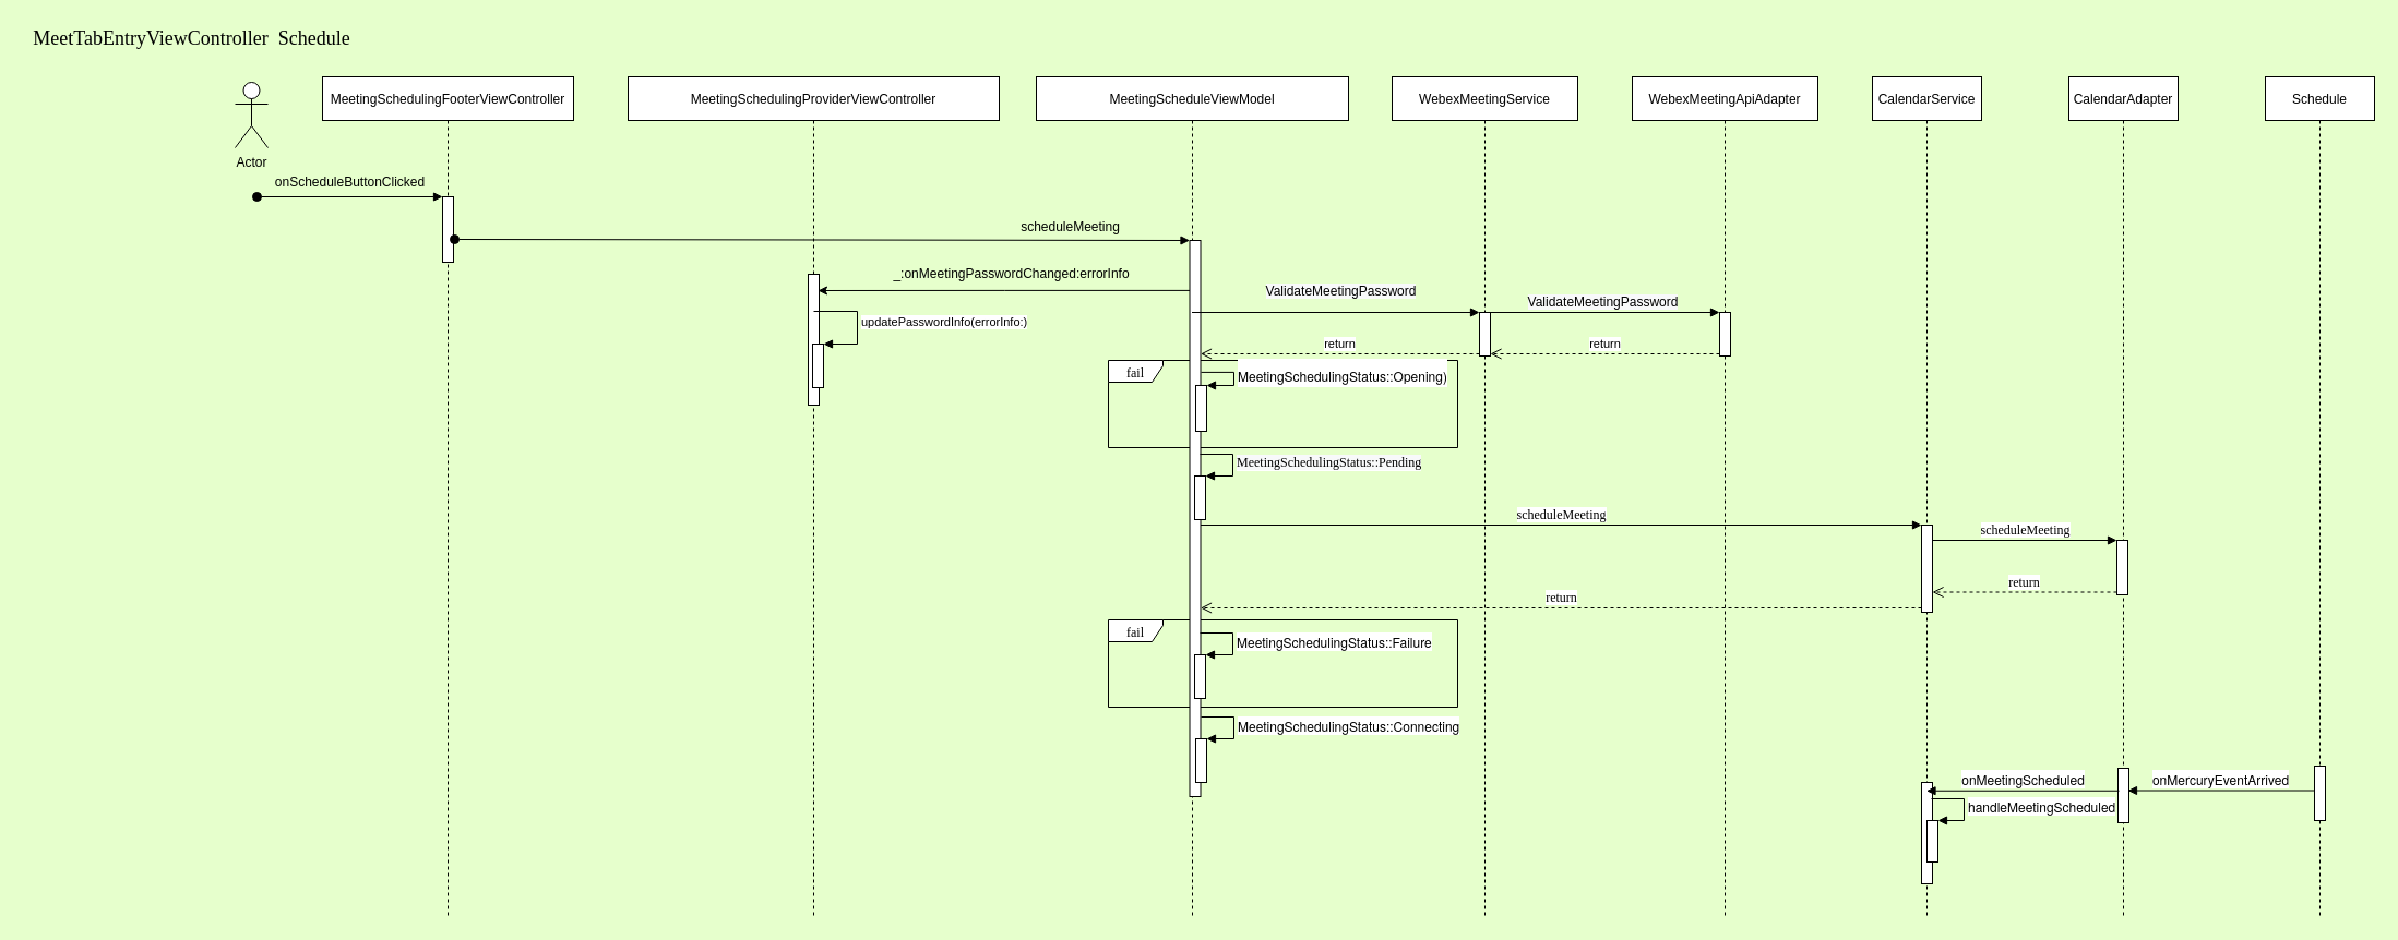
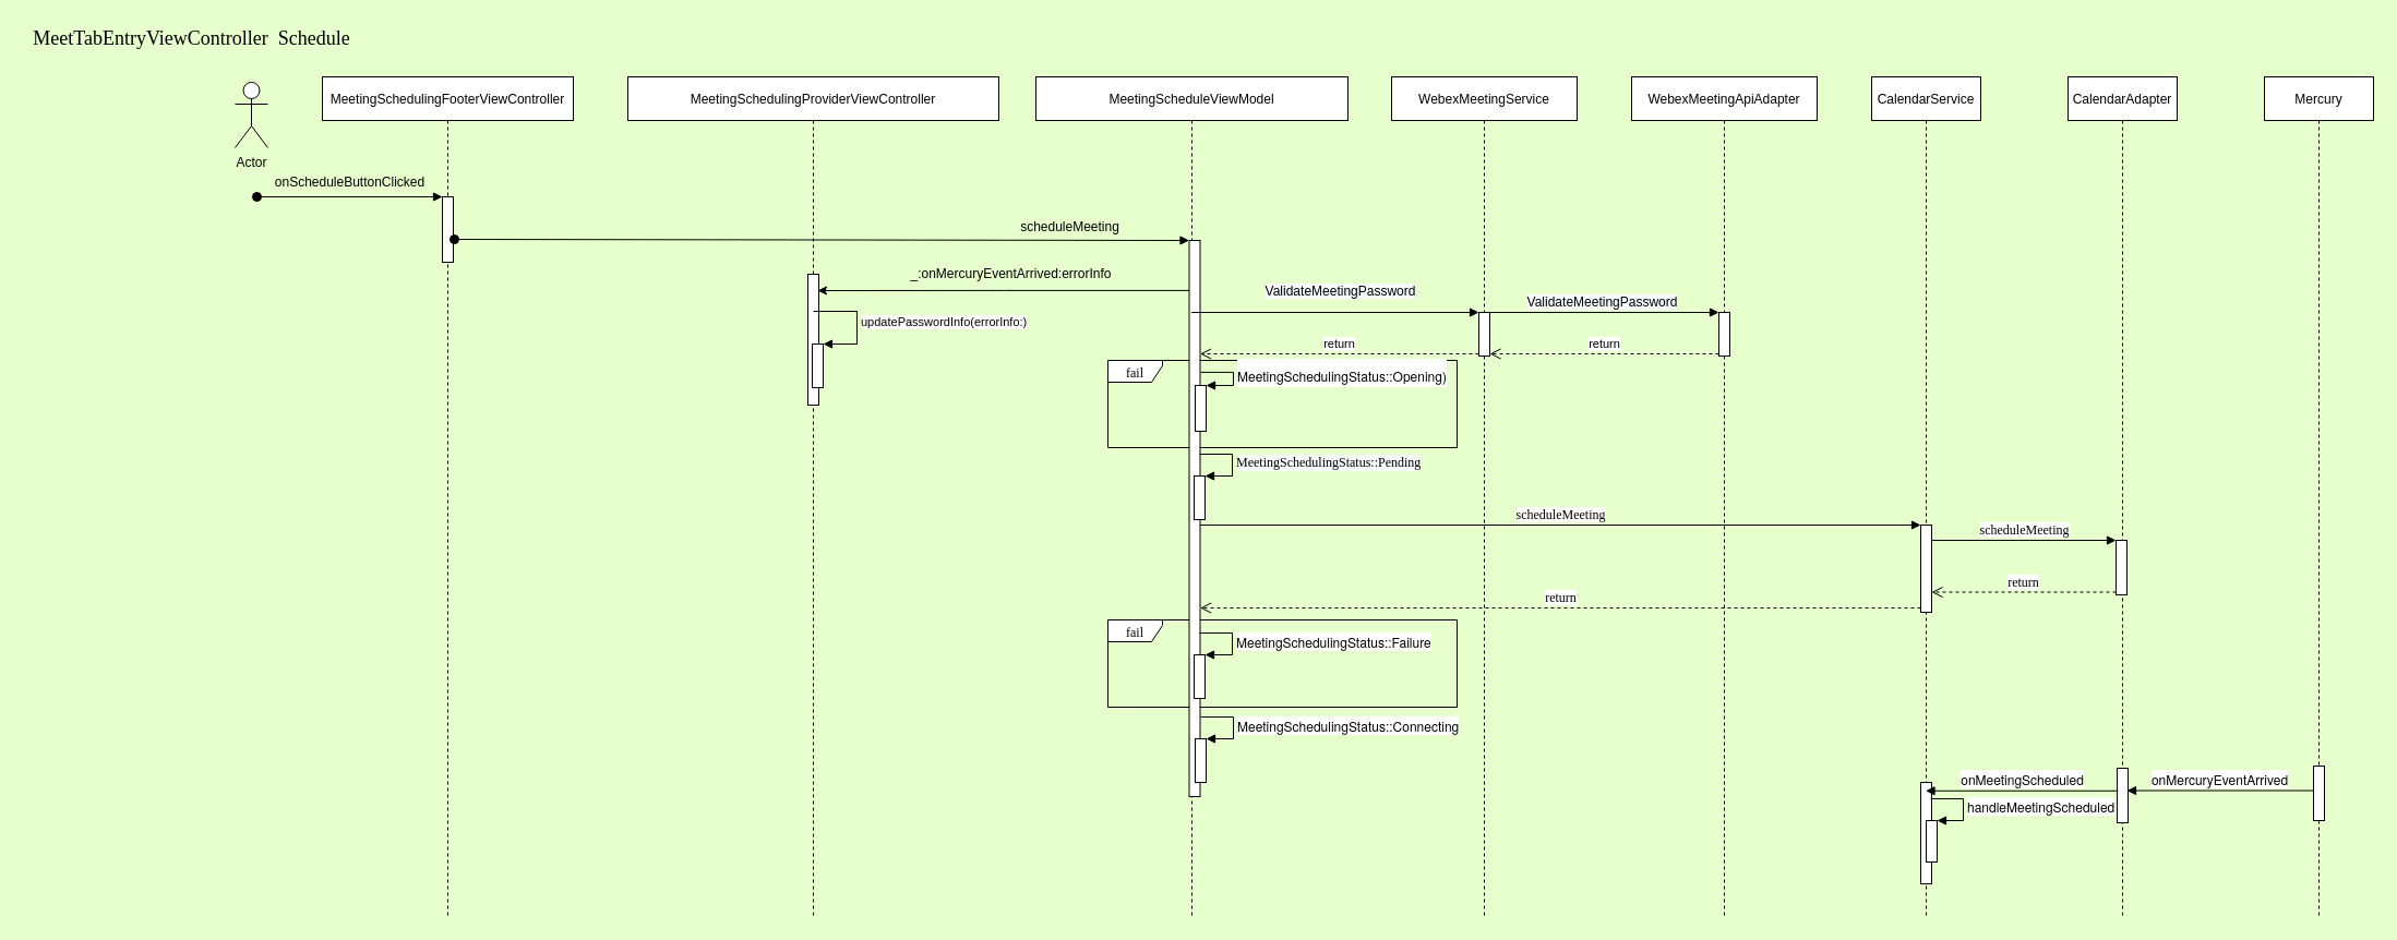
  <mxCell id="0" />
  <mxCell id="1" parent="0" />
  <mxCell id="2" value="&lt;font style=&quot;font-size: 12px&quot;&gt;fail&lt;/font&gt;" style="shape=umlFrame;whiteSpace=wrap;html=1;fontFamily=Lucida Console;fontSize=18;width=50;height=20;" vertex="1" parent="1"><mxGeometry x="1015" y="568" width="320" height="80" as="geometry" /></mxCell>
  <mxCell id="3" value="" style="edgeStyle=orthogonalEdgeStyle;rounded=0;orthogonalLoop=1;jettySize=auto;html=1;entryX=0.9;entryY=0.125;entryDx=0;entryDy=0;entryPerimeter=0;exitX=0.164;exitY=0.09;exitDx=0;exitDy=0;exitPerimeter=0;" edge="1" parent="1" source="6" target="31"><mxGeometry relative="1" as="geometry"><mxPoint x="1109.5" y="249" as="sourcePoint" /><mxPoint x="809.5" y="249" as="targetPoint" /><Array as="points" /></mxGeometry></mxCell>
  <mxCell id="4" value="MeetingScheduleViewModel" style="shape=umlLifeline;perimeter=lifelinePerimeter;container=1;collapsible=0;recursiveResize=0;rounded=0;shadow=0;strokeWidth=1;" parent="1" vertex="1"><mxGeometry x="949" y="70" width="286" height="770" as="geometry" /></mxCell>
  <mxCell id="5" value="&lt;font style=&quot;font-size: 12px&quot;&gt;fail&lt;/font&gt;" style="shape=umlFrame;whiteSpace=wrap;html=1;fontFamily=Lucida Console;fontSize=18;width=50;height=20;" vertex="1" parent="4"><mxGeometry x="66" y="260" width="320" height="80" as="geometry" /></mxCell>
  <mxCell id="6" value="" style="html=1;points=[];perimeter=orthogonalPerimeter;" vertex="1" parent="4"><mxGeometry x="140.5" y="150" width="10" height="510" as="geometry" /></mxCell>
  <mxCell id="7" value="&lt;p class=&quot;p1&quot; style=&quot;margin: 0px ; font-stretch: normal ; line-height: normal ; font-family: &amp;#34;helvetica neue&amp;#34;&quot;&gt;&lt;font style=&quot;font-size: 12px&quot;&gt;MeetingSchedulingStatus::Opening)&lt;/font&gt;&lt;/p&gt;" style="edgeStyle=orthogonalEdgeStyle;html=1;align=left;spacingLeft=2;endArrow=block;rounded=0;entryX=1;entryY=0;fontFamily=Lucida Console;fontSize=18;" edge="1" target="8" parent="4"><mxGeometry x="-0.106" relative="1" as="geometry"><mxPoint x="151" y="270.911" as="sourcePoint" /><Array as="points"><mxPoint x="181" y="270.911" /></Array><mxPoint as="offset" /></mxGeometry></mxCell>
  <mxCell id="8" value="" style="html=1;points=[];perimeter=orthogonalPerimeter;fontFamily=Lucida Console;fontSize=18;" vertex="1" parent="4"><mxGeometry x="146" y="282.98" width="10" height="42.02" as="geometry" /></mxCell>
  <mxCell id="9" value="CalendarService" style="shape=umlLifeline;perimeter=lifelinePerimeter;container=1;collapsible=0;recursiveResize=0;rounded=0;shadow=0;strokeWidth=1;" parent="1" vertex="1"><mxGeometry x="1715" y="70" width="100" height="770" as="geometry" /></mxCell>
  <mxCell id="10" value="" style="html=1;points=[];perimeter=orthogonalPerimeter;fontFamily=Lucida Console;fontSize=12;" vertex="1" parent="9"><mxGeometry x="45" y="411" width="10" height="80" as="geometry" /></mxCell>
  <mxCell id="11" value="" style="html=1;points=[];perimeter=orthogonalPerimeter;fontFamily=Lucida Console;fontSize=12;" vertex="1" parent="9"><mxGeometry x="45" y="647" width="10" height="93" as="geometry" /></mxCell>
  <mxCell id="12" value="CalendarAdapter" style="shape=umlLifeline;perimeter=lifelinePerimeter;container=1;collapsible=0;recursiveResize=0;rounded=0;shadow=0;strokeWidth=1;" vertex="1" parent="1"><mxGeometry x="1895" y="70" width="100" height="770" as="geometry" /></mxCell>
  <mxCell id="13" value="" style="html=1;points=[];perimeter=orthogonalPerimeter;fontFamily=Lucida Console;fontSize=12;" vertex="1" parent="12"><mxGeometry x="44" y="425" width="10" height="50" as="geometry" /></mxCell>
  <mxCell id="14" value="MeetingSchedulingFooterViewController" style="shape=umlLifeline;perimeter=lifelinePerimeter;container=1;collapsible=0;recursiveResize=0;rounded=0;shadow=0;strokeWidth=1;" vertex="1" parent="1"><mxGeometry x="295" y="70" width="230" height="770" as="geometry" /></mxCell>
  <mxCell id="15" value="" style="html=1;points=[];perimeter=orthogonalPerimeter;" vertex="1" parent="14"><mxGeometry x="110" y="110" width="10" height="60" as="geometry" /></mxCell>
  <mxCell id="16" value="" style="html=1;verticalAlign=bottom;startArrow=oval;endArrow=block;startSize=8;rounded=0;" edge="1" target="15" parent="14"><mxGeometry relative="1" as="geometry"><mxPoint x="-60" y="110" as="sourcePoint" /></mxGeometry></mxCell>
  <mxCell id="17" value="onScheduleButtonClicked" style="text;html=1;align=center;verticalAlign=middle;resizable=0;points=[];autosize=1;strokeColor=none;fillColor=none;" vertex="1" parent="14"><mxGeometry x="-50" y="87" width="150" height="20" as="geometry" /></mxCell>
  <mxCell id="18" value="WebexMeetingService" style="shape=umlLifeline;perimeter=lifelinePerimeter;container=1;collapsible=0;recursiveResize=0;rounded=0;shadow=0;strokeWidth=1;" vertex="1" parent="1"><mxGeometry x="1275" y="70" width="170" height="770" as="geometry" /></mxCell>
  <mxCell id="19" value="" style="html=1;points=[];perimeter=orthogonalPerimeter;" vertex="1" parent="18"><mxGeometry x="80" y="216" width="10" height="40" as="geometry" /></mxCell>
  <mxCell id="20" value="WebexMeetingApiAdapter" style="shape=umlLifeline;perimeter=lifelinePerimeter;container=1;collapsible=0;recursiveResize=0;rounded=0;shadow=0;strokeWidth=1;" vertex="1" parent="1"><mxGeometry x="1495" y="70" width="170" height="770" as="geometry" /></mxCell>
  <mxCell id="21" value="" style="html=1;points=[];perimeter=orthogonalPerimeter;" vertex="1" parent="20"><mxGeometry x="80" y="216" width="10" height="40" as="geometry" /></mxCell>
  <mxCell id="22" value="&lt;span style=&quot;color: rgba(0 , 0 , 0 , 0) ; font-family: monospace ; font-size: 0px&quot;&gt;%3CmxGraphModel%3E%3Croot%3E%3CmxCell%20id%3D%220%22%2F%3E%3CmxCell%20id%3D%221%22%20parent%3D%220%22%2F%3E%3CmxCell%20id%3D%222%22%20value%3D%22ValidateMeetingPassword%22%20style%3D%22text%3Bhtml%3D1%3Balign%3Dcenter%3BverticalAlign%3Dmiddle%3Bresizable%3D0%3Bpoints%3D%5B%5D%3Bautosize%3D1%3BstrokeColor%3Dnone%3BfillColor%3Dnone%3B%22%20vertex%3D%221%22%20parent%3D%221%22%3E%3CmxGeometry%20x%3D%22340%22%20y%3D%22190%22%20width%3D%22150%22%20height%3D%2220%22%20as%3D%22geometry%22%2F%3E%3C%2FmxCell%3E%3C%2Froot%3E%3C%2FmxGraphModel%3E&lt;/span&gt;" style="text;html=1;align=center;verticalAlign=middle;resizable=0;points=[];autosize=1;strokeColor=none;fillColor=none;" vertex="1" parent="1"><mxGeometry x="925" y="190" width="20" height="20" as="geometry" /></mxCell>
  <mxCell id="23" value="scheduleMeeting" style="text;html=1;align=center;verticalAlign=middle;resizable=0;points=[];autosize=1;strokeColor=none;fillColor=none;" vertex="1" parent="1"><mxGeometry x="925" y="198" width="110" height="20" as="geometry" /></mxCell>
  <mxCell id="24" value="Actor" style="shape=umlActor;verticalLabelPosition=bottom;verticalAlign=top;html=1;" vertex="1" parent="1"><mxGeometry x="215" y="75" width="30" height="60" as="geometry" /></mxCell>
  <mxCell id="25" value="" style="html=1;verticalAlign=bottom;startArrow=oval;endArrow=block;startSize=8;rounded=0;exitX=1.1;exitY=0.65;exitDx=0;exitDy=0;exitPerimeter=0;" edge="1" target="6" parent="1" source="15"><mxGeometry relative="1" as="geometry"><mxPoint x="1045" y="220" as="sourcePoint" /></mxGeometry></mxCell>
  <mxCell id="26" value="&lt;span style=&quot;font-size: 12px ; background-color: rgb(248 , 249 , 250)&quot;&gt;ValidateMeetingPassword&lt;/span&gt;" style="html=1;verticalAlign=bottom;endArrow=block;entryX=0;entryY=0;rounded=0;" edge="1" target="19" parent="1" source="4"><mxGeometry x="0.022" y="10" relative="1" as="geometry"><mxPoint x="1095" y="290" as="sourcePoint" /><mxPoint x="1" as="offset" /></mxGeometry></mxCell>
  <mxCell id="27" value="return" style="html=1;verticalAlign=bottom;endArrow=open;dashed=1;endSize=8;exitX=0;exitY=0.95;rounded=0;" edge="1" source="19" parent="1" target="6"><mxGeometry relative="1" as="geometry"><mxPoint x="1109.5" y="324" as="targetPoint" /></mxGeometry></mxCell>
  <mxCell id="28" value="&lt;span style=&quot;font-size: 12px ; background-color: rgb(248 , 249 , 250)&quot;&gt;ValidateMeetingPassword&lt;/span&gt;" style="html=1;verticalAlign=bottom;endArrow=block;entryX=0;entryY=0;rounded=0;" edge="1" target="21" parent="1"><mxGeometry relative="1" as="geometry"><mxPoint x="1359.5" y="286" as="sourcePoint" /></mxGeometry></mxCell>
  <mxCell id="29" value="return" style="html=1;verticalAlign=bottom;endArrow=open;dashed=1;endSize=8;exitX=0;exitY=0.95;rounded=0;" edge="1" source="21" parent="1"><mxGeometry relative="1" as="geometry"><mxPoint x="1365" y="324" as="targetPoint" /></mxGeometry></mxCell>
  <mxCell id="30" value="MeetingSchedulingProviderViewController" style="shape=umlLifeline;perimeter=lifelinePerimeter;container=1;collapsible=0;recursiveResize=0;rounded=0;shadow=0;strokeWidth=1;" vertex="1" parent="1"><mxGeometry x="575" y="70" width="340" height="770" as="geometry" /></mxCell>
  <mxCell id="31" value="" style="html=1;points=[];perimeter=orthogonalPerimeter;" vertex="1" parent="30"><mxGeometry x="165" y="181" width="10" height="120" as="geometry" /></mxCell>
- <mxCell id="32" value="_:onMeetingPasswordChanged:errorInfo" style="text;html=1;align=center;verticalAlign=middle;resizable=0;points=[];autosize=1;strokeColor=none;fillColor=none;" vertex="1" parent="30"><mxGeometry x="236" y="171" width="230" height="20" as="geometry" /></mxCell>
+ <mxCell id="32" value="_:onMercuryEventArrived:errorInfo" style="text;html=1;align=center;verticalAlign=middle;resizable=0;points=[];autosize=1;strokeColor=none;fillColor=none;" vertex="1" parent="30"><mxGeometry x="236" y="171" width="230" height="20" as="geometry" /></mxCell>
  <mxCell id="33" value="" style="html=1;points=[];perimeter=orthogonalPerimeter;" vertex="1" parent="30"><mxGeometry x="169" y="245" width="10" height="40" as="geometry" /></mxCell>
  <mxCell id="34" value="updatePasswordInfo(errorInfo:)" style="edgeStyle=orthogonalEdgeStyle;html=1;align=left;spacingLeft=2;endArrow=block;rounded=0;entryX=1;entryY=0;" edge="1" target="33" parent="30"><mxGeometry x="-0.01" relative="1" as="geometry"><mxPoint x="170" y="215" as="sourcePoint" /><Array as="points"><mxPoint x="210" y="215" /><mxPoint x="210" y="245" /></Array><mxPoint as="offset" /></mxGeometry></mxCell>
  <mxCell id="35" value="&lt;font face=&quot;Lucida Console&quot;&gt;MeetTabEntryViewController&amp;nbsp; Schedule&lt;/font&gt;" style="text;html=1;align=center;verticalAlign=middle;resizable=0;points=[];autosize=1;strokeColor=none;fillColor=none;fontSize=18;fontFamily=Lucida Console;" vertex="1" parent="1"><mxGeometry x="20" y="20" width="310" height="30" as="geometry" /></mxCell>
  <mxCell id="36" value="scheduleMeeting" style="html=1;verticalAlign=bottom;endArrow=block;entryX=0;entryY=0;rounded=0;fontFamily=Lucida Console;fontSize=12;" edge="1" target="10" parent="1"><mxGeometry relative="1" as="geometry"><mxPoint x="1099.5" y="481" as="sourcePoint" /></mxGeometry></mxCell>
  <mxCell id="37" value="return" style="html=1;verticalAlign=bottom;endArrow=open;dashed=1;endSize=8;exitX=0;exitY=0.95;rounded=0;fontFamily=Lucida Console;fontSize=12;" edge="1" source="10" parent="1"><mxGeometry relative="1" as="geometry"><mxPoint x="1099.5" y="557" as="targetPoint" /></mxGeometry></mxCell>
  <mxCell id="38" value="scheduleMeeting" style="html=1;verticalAlign=bottom;endArrow=block;entryX=0;entryY=0;rounded=0;fontFamily=Lucida Console;fontSize=12;" edge="1" target="13" parent="1" source="10"><mxGeometry relative="1" as="geometry"><mxPoint x="1775" y="495" as="sourcePoint" /></mxGeometry></mxCell>
  <mxCell id="39" value="return" style="html=1;verticalAlign=bottom;endArrow=open;dashed=1;endSize=8;exitX=0;exitY=0.95;rounded=0;fontFamily=Lucida Console;fontSize=12;" edge="1" source="13" parent="1" target="10"><mxGeometry relative="1" as="geometry"><mxPoint x="1765" y="543" as="targetPoint" /></mxGeometry></mxCell>
  <mxCell id="40" value="" style="html=1;points=[];perimeter=orthogonalPerimeter;fontFamily=Lucida Console;fontSize=12;" vertex="1" parent="1"><mxGeometry x="1094" y="436" width="10" height="40" as="geometry" /></mxCell>
  <mxCell id="41" value="&lt;span style=&quot;text-align: center ; background-color: rgb(248 , 249 , 250)&quot;&gt;MeetingSchedulingStatus::Pending&lt;/span&gt;" style="edgeStyle=orthogonalEdgeStyle;html=1;align=left;spacingLeft=2;endArrow=block;rounded=0;entryX=1;entryY=0;fontFamily=Lucida Console;fontSize=12;" edge="1" target="40" parent="1"><mxGeometry relative="1" as="geometry"><mxPoint x="1099" y="416" as="sourcePoint" /><Array as="points"><mxPoint x="1129" y="416" /></Array></mxGeometry></mxCell>
  <mxCell id="42" value="" style="html=1;points=[];perimeter=orthogonalPerimeter;fontFamily=Lucida Console;fontSize=12;" vertex="1" parent="1"><mxGeometry x="1094" y="600" width="10" height="40" as="geometry" /></mxCell>
  <mxCell id="43" value="&lt;p class=&quot;p1&quot; style=&quot;margin: 0px ; font-stretch: normal ; line-height: normal ; font-family: &amp;#34;helvetica neue&amp;#34;&quot;&gt;&lt;font style=&quot;font-size: 12px&quot;&gt;MeetingSchedulingStatus::Failure&lt;/font&gt;&lt;/p&gt;" style="edgeStyle=orthogonalEdgeStyle;html=1;align=left;spacingLeft=2;endArrow=block;rounded=0;entryX=1;entryY=0;fontFamily=Lucida Console;fontSize=12;" edge="1" target="42" parent="1"><mxGeometry relative="1" as="geometry"><mxPoint x="1099" y="580" as="sourcePoint" /><Array as="points"><mxPoint x="1129" y="580" /></Array></mxGeometry></mxCell>
  <mxCell id="44" value="" style="html=1;points=[];perimeter=orthogonalPerimeter;fontFamily=Lucida Console;fontSize=12;" vertex="1" parent="1"><mxGeometry x="1095" y="677" width="10" height="40" as="geometry" /></mxCell>
  <mxCell id="45" value="&lt;p class=&quot;p1&quot; style=&quot;margin: 0px ; font-stretch: normal ; line-height: normal ; font-family: &amp;#34;helvetica neue&amp;#34;&quot;&gt;&lt;font style=&quot;font-size: 12px&quot;&gt;MeetingSchedulingStatus::Connecting&lt;/font&gt;&lt;/p&gt;" style="edgeStyle=orthogonalEdgeStyle;html=1;align=left;spacingLeft=2;endArrow=block;rounded=0;entryX=1;entryY=0;fontFamily=Lucida Console;fontSize=12;" edge="1" target="44" parent="1"><mxGeometry relative="1" as="geometry"><mxPoint x="1100" y="657" as="sourcePoint" /><Array as="points"><mxPoint x="1130" y="657" /></Array></mxGeometry></mxCell>
- <mxCell id="46" value="Schedule" style="shape=umlLifeline;perimeter=lifelinePerimeter;container=1;collapsible=0;recursiveResize=0;rounded=0;shadow=0;strokeWidth=1;" vertex="1" parent="1"><mxGeometry x="2075" y="70" width="100" height="770" as="geometry" /></mxCell>
+ <mxCell id="46" value="Mercury" style="shape=umlLifeline;perimeter=lifelinePerimeter;container=1;collapsible=0;recursiveResize=0;rounded=0;shadow=0;strokeWidth=1;" vertex="1" parent="1"><mxGeometry x="2075" y="70" width="100" height="770" as="geometry" /></mxCell>
  <mxCell id="47" value="" style="html=1;points=[];perimeter=orthogonalPerimeter;fontFamily=Lucida Console;fontSize=12;" vertex="1" parent="46"><mxGeometry x="45" y="632" width="10" height="50" as="geometry" /></mxCell>
  <mxCell id="48" value="&lt;p class=&quot;p1&quot; style=&quot;margin: 0px ; font-stretch: normal ; line-height: normal ; font-family: &amp;#34;helvetica neue&amp;#34;&quot;&gt;&lt;font style=&quot;font-size: 12px&quot;&gt;onMercuryEventArrived&lt;/font&gt;&lt;/p&gt;" style="html=1;verticalAlign=bottom;endArrow=block;rounded=0;fontFamily=Lucida Console;fontSize=12;entryX=0.9;entryY=0.41;entryDx=0;entryDy=0;entryPerimeter=0;" edge="1" parent="1" source="47" target="50"><mxGeometry width="80" relative="1" as="geometry"><mxPoint x="2120" y="726" as="sourcePoint" /><mxPoint x="1945" y="727" as="targetPoint" /></mxGeometry></mxCell>
  <mxCell id="49" value="" style="group" vertex="1" connectable="0" parent="1"><mxGeometry x="1820" y="670" width="159" height="80" as="geometry" /></mxCell>
  <mxCell id="50" value="" style="html=1;points=[];perimeter=orthogonalPerimeter;fontFamily=Lucida Console;fontSize=12;" vertex="1" parent="49"><mxGeometry x="120" y="34" width="10" height="50" as="geometry" /></mxCell>
  <mxCell id="51" value="&lt;p class=&quot;p1&quot; style=&quot;margin: 0px ; font-stretch: normal ; line-height: normal ; font-family: &amp;#34;helvetica neue&amp;#34;&quot;&gt;&lt;font style=&quot;font-size: 12px&quot;&gt;onMeetingScheduled&lt;/font&gt;&lt;/p&gt;" style="html=1;verticalAlign=bottom;endArrow=block;rounded=0;fontFamily=Lucida Console;fontSize=12;exitX=0.5;exitY=0.862;exitDx=0;exitDy=0;exitPerimeter=0;" edge="1" target="9" parent="49"><mxGeometry relative="1" as="geometry"><mxPoint x="121" y="54.74" as="sourcePoint" /><mxPoint x="-4" y="54" as="targetPoint" /></mxGeometry></mxCell>
  <mxCell id="52" value="" style="html=1;points=[];perimeter=orthogonalPerimeter;fontFamily=Lucida Console;fontSize=12;" vertex="1" parent="49"><mxGeometry x="-55" y="82" width="10" height="38" as="geometry" /></mxCell>
  <mxCell id="53" value="&lt;p class=&quot;p1&quot; style=&quot;margin: 0px ; font-stretch: normal ; line-height: normal ; font-family: &amp;#34;helvetica neue&amp;#34;&quot;&gt;&lt;font style=&quot;font-size: 12px&quot;&gt;handleMeetingScheduled&lt;/font&gt;&lt;/p&gt;" style="edgeStyle=orthogonalEdgeStyle;html=1;align=left;spacingLeft=2;endArrow=block;rounded=0;entryX=1;entryY=0;fontFamily=Lucida Console;fontSize=12;" edge="1" target="52" parent="49"><mxGeometry relative="1" as="geometry"><mxPoint x="-51" y="62" as="sourcePoint" /><Array as="points"><mxPoint x="-21" y="62" /></Array></mxGeometry></mxCell>
